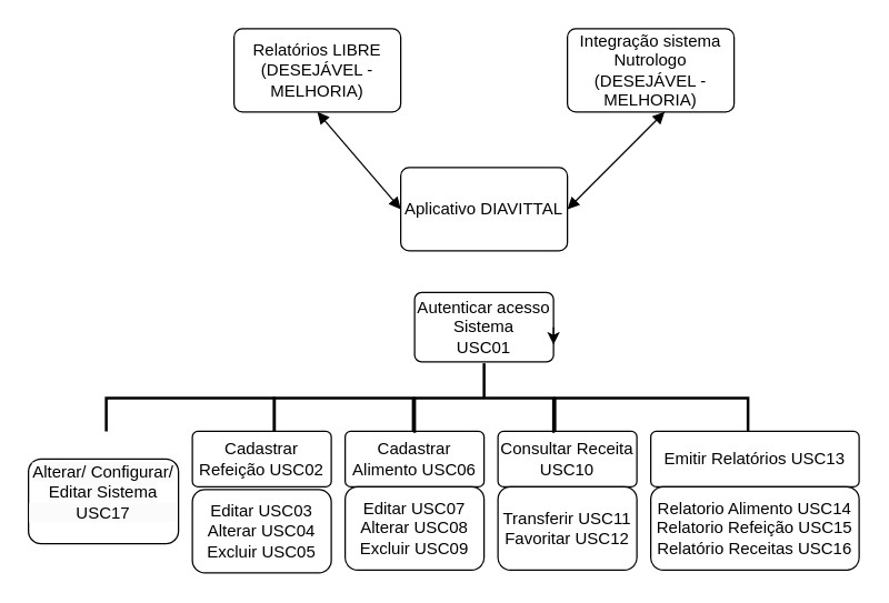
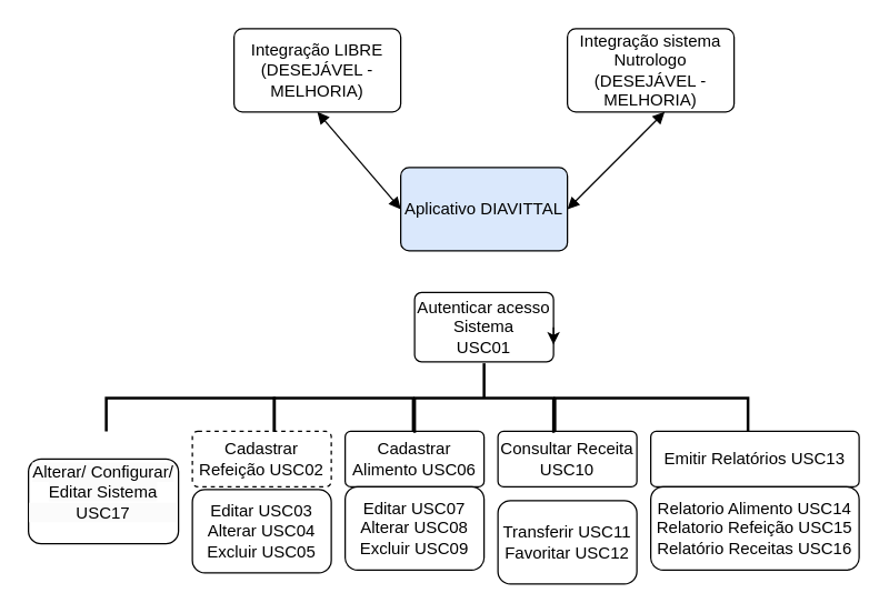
  <mxCell id="0" />
  <mxCell id="1" parent="0" />
  <mxCell id="2" value="Integração sistema Nutrologo (DESEJÁVEL - MELHORIA)" style="rounded=1;arcSize=10;whiteSpace=wrap;html=1;align=center;" parent="1" vertex="1"><mxGeometry x="408" y="20" width="120" height="60" as="geometry" /></mxCell>
- <mxCell id="3" value="Cadastrar Refeição USC02" style="rounded=1;arcSize=10;whiteSpace=wrap;html=1;align=center;" parent="1" vertex="1"><mxGeometry x="138" y="310" width="100" height="40" as="geometry" /></mxCell>
+ <mxCell id="3" value="Cadastrar Refeição USC02" style="rounded=1;arcSize=10;whiteSpace=wrap;html=1;align=center;dashed=1;" parent="1" vertex="1"><mxGeometry x="138" y="310" width="100" height="40" as="geometry" /></mxCell>
  <mxCell id="4" value="Consultar Receita USC10" style="rounded=1;arcSize=10;whiteSpace=wrap;html=1;align=center;" parent="1" vertex="1"><mxGeometry x="358" y="310" width="100" height="40" as="geometry" /></mxCell>
  <mxCell id="5" value="Emitir Relatórios USC13" style="rounded=1;arcSize=10;whiteSpace=wrap;html=1;align=center;" parent="1" vertex="1"><mxGeometry x="468" y="310" width="150" height="40" as="geometry" /></mxCell>
- <mxCell id="6" value="Relatórios LIBRE (DESEJÁVEL - MELHORIA)" style="rounded=1;arcSize=10;whiteSpace=wrap;html=1;align=center;" parent="1" vertex="1"><mxGeometry x="168" y="20" width="120" height="60" as="geometry" /></mxCell>
+ <mxCell id="6" value="Integração LIBRE (DESEJÁVEL - MELHORIA)" style="rounded=1;arcSize=10;whiteSpace=wrap;html=1;align=center;" parent="1" vertex="1"><mxGeometry x="168" y="20" width="120" height="60" as="geometry" /></mxCell>
  <mxCell id="7" value="Cadastrar Alimento USC06" style="rounded=1;arcSize=10;whiteSpace=wrap;html=1;align=center;" parent="1" vertex="1"><mxGeometry x="248" y="310" width="100" height="40" as="geometry" /></mxCell>
  <mxCell id="8" value="Autenticar acesso Sistema&lt;div&gt;USC01&lt;/div&gt;" style="rounded=1;arcSize=10;whiteSpace=wrap;html=1;align=center;" parent="1" vertex="1"><mxGeometry x="298" y="210" width="100" height="50" as="geometry" /></mxCell>
- <mxCell id="9" value="Aplicativo DIAVITTAL" style="rounded=1;arcSize=10;whiteSpace=wrap;html=1;align=center;" parent="1" vertex="1"><mxGeometry x="288" y="120" width="120" height="60" as="geometry" /></mxCell>
+ <mxCell id="9" value="Aplicativo DIAVITTAL" style="rounded=1;arcSize=10;whiteSpace=wrap;html=1;align=center;fillColor=#dae8fc;" parent="1" vertex="1"><mxGeometry x="288" y="120" width="120" height="60" as="geometry" /></mxCell>
  <mxCell id="10" value="" style="endArrow=block;startArrow=block;endFill=1;startFill=1;html=1;rounded=0;entryX=0;entryY=0.5;entryDx=0;entryDy=0;" parent="1" target="9" edge="1"><mxGeometry width="160" relative="1" as="geometry"><mxPoint x="228" y="80" as="sourcePoint" /><mxPoint x="388" y="80" as="targetPoint" /></mxGeometry></mxCell>
  <mxCell id="11" value="" style="endArrow=block;startArrow=block;endFill=1;startFill=1;html=1;rounded=0;" parent="1" edge="1"><mxGeometry width="160" relative="1" as="geometry"><mxPoint x="408" y="150" as="sourcePoint" /><mxPoint x="478" y="80" as="targetPoint" /></mxGeometry></mxCell>
  <mxCell id="12" style="edgeStyle=orthogonalEdgeStyle;rounded=0;orthogonalLoop=1;jettySize=auto;html=1;exitX=1;exitY=0.5;exitDx=0;exitDy=0;entryX=1;entryY=0.75;entryDx=0;entryDy=0;" parent="1" source="8" target="8" edge="1"><mxGeometry relative="1" as="geometry"><Array as="points"><mxPoint x="398" y="240" /></Array></mxGeometry></mxCell>
  <mxCell id="13" value="" style="strokeWidth=2;html=1;shape=mxgraph.flowchart.annotation_2;align=left;labelPosition=right;pointerEvents=1;rotation=90;" parent="1" vertex="1"><mxGeometry x="323" y="236" width="50" height="100" as="geometry" /></mxCell>
  <mxCell id="14" value="" style="strokeWidth=2;html=1;shape=mxgraph.flowchart.annotation_1;align=left;pointerEvents=1;direction=south;" parent="1" vertex="1"><mxGeometry x="197" y="286" width="100" height="24" as="geometry" /></mxCell>
  <mxCell id="15" value="" style="strokeWidth=2;html=1;shape=mxgraph.flowchart.annotation_1;align=left;pointerEvents=1;direction=south;" parent="1" vertex="1"><mxGeometry x="399" y="286" width="139" height="24" as="geometry" /></mxCell>
  <mxCell id="16" value="Editar USC03&lt;div&gt;Alterar&amp;nbsp;&lt;span style=&quot;background-color: initial;&quot;&gt;USC04&lt;/span&gt;&lt;/div&gt;&lt;div&gt;Excluir&amp;nbsp;&lt;span style=&quot;background-color: initial;&quot;&gt;USC05&lt;/span&gt;&lt;/div&gt;" style="rounded=1;whiteSpace=wrap;html=1;" parent="1" vertex="1"><mxGeometry x="138" y="352" width="100" height="60" as="geometry" /></mxCell>
  <mxCell id="17" value="Editar USC07&lt;div&gt;&lt;div&gt;Alterar&amp;nbsp;&lt;span style=&quot;background-color: initial;&quot;&gt;USC08&lt;/span&gt;&lt;/div&gt;&lt;div&gt;Excluir&amp;nbsp;&lt;span style=&quot;background-color: initial;&quot;&gt;USC09&lt;/span&gt;&lt;/div&gt;&lt;/div&gt;" style="rounded=1;whiteSpace=wrap;html=1;" parent="1" vertex="1"><mxGeometry x="248" y="350" width="100" height="60" as="geometry" /></mxCell>
- <mxCell id="18" value="Transferir USC11&lt;div&gt;&lt;div&gt;Favoritar&amp;nbsp;&lt;span style=&quot;background-color: initial;&quot;&gt;USC12&lt;/span&gt;&lt;/div&gt;&lt;/div&gt;" style="rounded=1;whiteSpace=wrap;html=1;" parent="1" vertex="1"><mxGeometry x="358" y="350" width="100" height="60" as="geometry" /></mxCell>
+ <mxCell id="18" value="Transferir USC11&lt;div&gt;&lt;div&gt;Favoritar&amp;nbsp;&lt;span style=&quot;background-color: initial;&quot;&gt;USC12&lt;/span&gt;&lt;/div&gt;&lt;/div&gt;" style="rounded=1;whiteSpace=wrap;html=1;" parent="1" vertex="1"><mxGeometry x="358" y="360" width="100" height="60" as="geometry" /></mxCell>
  <mxCell id="19" value="Relatorio Alimento USC14&lt;div&gt;&lt;div&gt;Relatorio Refeição&amp;nbsp;&lt;span style=&quot;background-color: initial;&quot;&gt;USC15&lt;/span&gt;&lt;/div&gt;&lt;div&gt;Relatório Receitas&amp;nbsp;&lt;span style=&quot;background-color: initial;&quot;&gt;USC16&lt;/span&gt;&lt;/div&gt;&lt;/div&gt;" style="rounded=1;whiteSpace=wrap;html=1;" parent="1" vertex="1"><mxGeometry x="468" y="350" width="150" height="60" as="geometry" /></mxCell>
  <mxCell id="20" value="&#10;&lt;span style=&quot;color: rgb(0, 0, 0); font-family: Helvetica; font-size: 12px; font-style: normal; font-variant-ligatures: normal; font-variant-caps: normal; font-weight: 400; letter-spacing: normal; orphans: 2; text-align: center; text-indent: 0px; text-transform: none; widows: 2; word-spacing: 0px; -webkit-text-stroke-width: 0px; white-space: normal; background-color: rgb(251, 251, 251); text-decoration-thickness: initial; text-decoration-style: initial; text-decoration-color: initial; display: inline !important; float: none;&quot;&gt;Alterar/ Configurar/ Editar Sistema&lt;/span&gt;&lt;div style=&quot;forced-color-adjust: none; color: rgb(0, 0, 0); font-family: Helvetica; font-size: 12px; font-style: normal; font-variant-ligatures: normal; font-variant-caps: normal; font-weight: 400; letter-spacing: normal; orphans: 2; text-align: center; text-indent: 0px; text-transform: none; widows: 2; word-spacing: 0px; -webkit-text-stroke-width: 0px; white-space: normal; background-color: rgb(251, 251, 251); text-decoration-thickness: initial; text-decoration-style: initial; text-decoration-color: initial;&quot;&gt;USC17&lt;/div&gt;&#10;&#10;" style="rounded=1;whiteSpace=wrap;html=1;" vertex="1" parent="1"><mxGeometry x="20" y="330" width="108" height="61" as="geometry" /></mxCell>
  <mxCell id="21" value="" style="strokeWidth=2;html=1;shape=mxgraph.flowchart.annotation_1;align=left;pointerEvents=1;direction=south;" vertex="1" parent="1"><mxGeometry x="76" y="286" width="121" height="24" as="geometry" /></mxCell>
